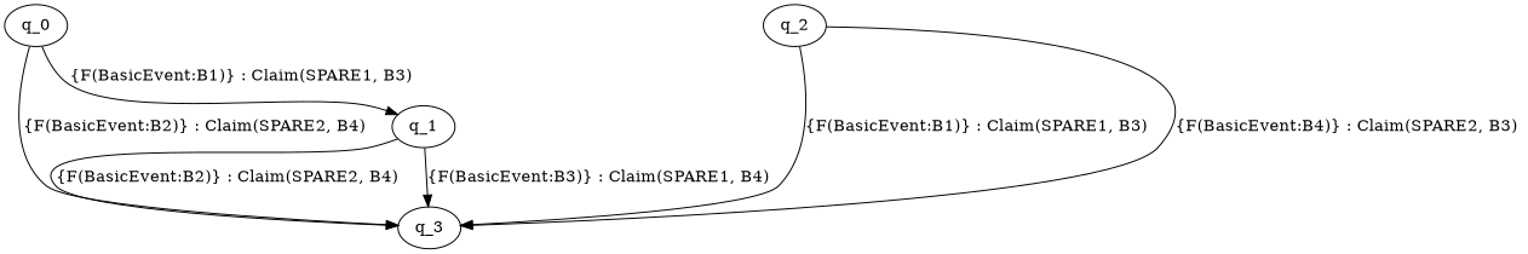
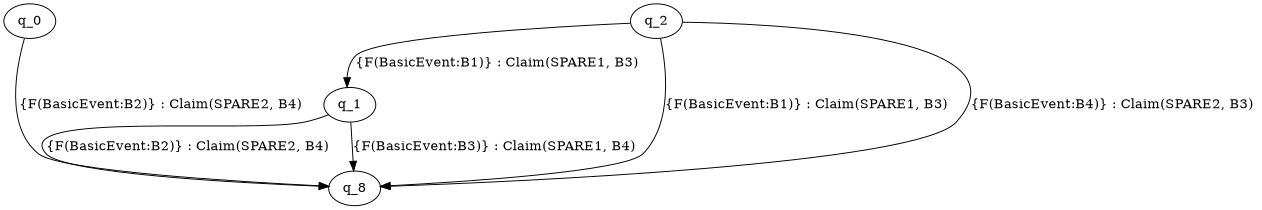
  digraph {
    n1 [label=q_0]
    n2 [label=q_1]
-   n3 [label=q_3]
+   n3 [label=q_8]
    n4 [label=q_2]
-   n1 -> n2 [label="{F(BasicEvent:B1)} : Claim(SPARE1, B3) "]
+   n4 -> n2 [label="{F(BasicEvent:B1)} : Claim(SPARE1, B3) "]
    n1 -> n3 [label="{F(BasicEvent:B2)} : Claim(SPARE2, B4) "]
    n2 -> n3 [label="{F(BasicEvent:B2)} : Claim(SPARE2, B4) "]
    n2 -> n3 [label="{F(BasicEvent:B3)} : Claim(SPARE1, B4) "]
    n4 -> n3 [label="{F(BasicEvent:B1)} : Claim(SPARE1, B3) "]
    n4 -> n3 [label="{F(BasicEvent:B4)} : Claim(SPARE2, B3) "]
  }
